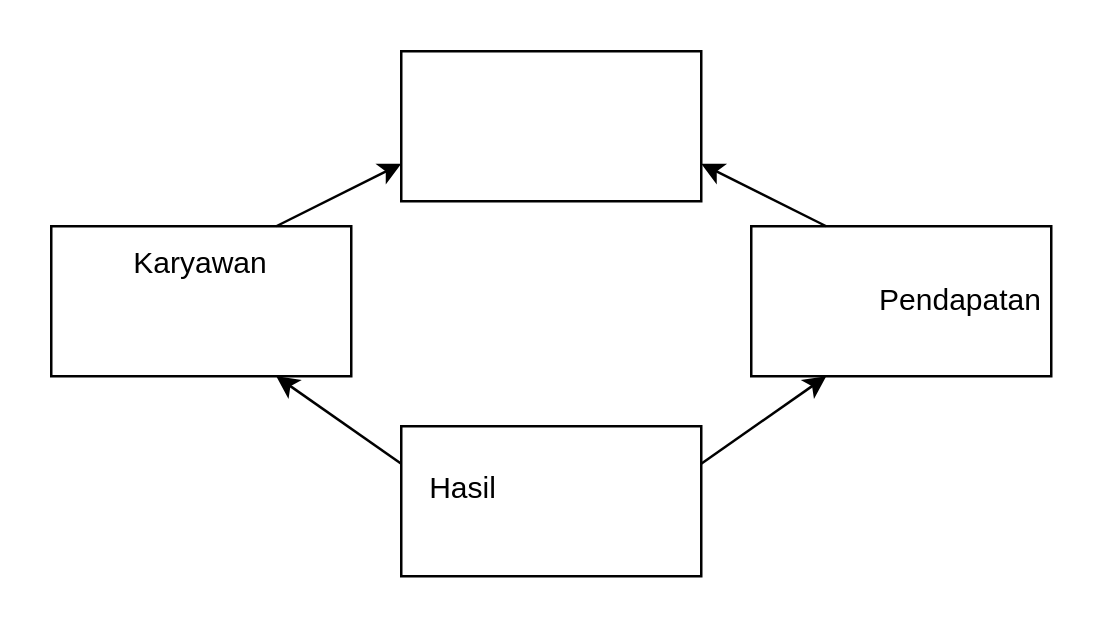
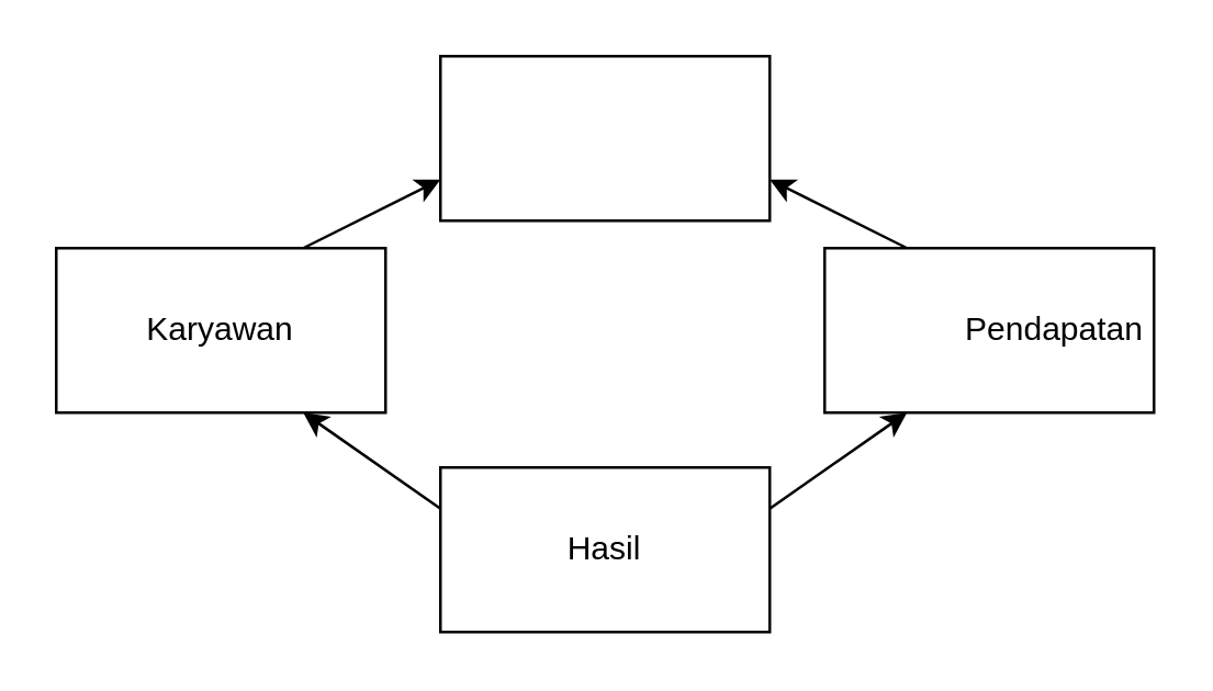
  <mxCell id="0" />
  <mxCell id="1" parent="0" />
  <mxCell id="2" value="" style="rounded=0;whiteSpace=wrap;html=1;" vertex="1" parent="1"><mxGeometry x="160" y="20" width="120" height="60" as="geometry" /></mxCell>
  <mxCell id="3" value="" style="rounded=0;whiteSpace=wrap;html=1;" vertex="1" parent="1"><mxGeometry x="20" y="90" width="120" height="60" as="geometry" /></mxCell>
  <mxCell id="4" value="" style="rounded=0;whiteSpace=wrap;html=1;" vertex="1" parent="1"><mxGeometry x="300" y="90" width="120" height="60" as="geometry" /></mxCell>
  <mxCell id="5" value="" style="rounded=0;whiteSpace=wrap;html=1;" vertex="1" parent="1"><mxGeometry x="160" y="170" width="120" height="60" as="geometry" /></mxCell>
- <mxCell id="6" value="Karyawan" style="text;html=1;strokeColor=none;fillColor=none;align=center;verticalAlign=middle;whiteSpace=wrap;rounded=0;" vertex="1" parent="1"><mxGeometry x="60" y="95" width="40" height="20" as="geometry" /></mxCell>
+ <mxCell id="6" value="Karyawan" style="text;html=1;strokeColor=none;fillColor=none;align=center;verticalAlign=middle;whiteSpace=wrap;rounded=0;" vertex="1" parent="1"><mxGeometry x="60" y="110" width="40" height="20" as="geometry" /></mxCell>
  <mxCell id="7" value="Pendapatan" style="text;html=1;strokeColor=none;fillColor=none;align=center;verticalAlign=middle;whiteSpace=wrap;rounded=0;" vertex="1" parent="1"><mxGeometry x="364" y="110" width="40" height="20" as="geometry" /></mxCell>
- <mxCell id="8" value="Hasil" style="text;html=1;strokeColor=none;fillColor=none;align=center;verticalAlign=middle;whiteSpace=wrap;rounded=0;" vertex="1" parent="1"><mxGeometry x="165" y="185" width="40" height="20" as="geometry" /></mxCell>
+ <mxCell id="8" value="Hasil" style="text;html=1;strokeColor=none;fillColor=none;align=center;verticalAlign=middle;whiteSpace=wrap;rounded=0;" vertex="1" parent="1"><mxGeometry x="200" y="190" width="40" height="20" as="geometry" /></mxCell>
  <mxCell id="9" style="edgeStyle=orthogonalEdgeStyle;rounded=0;orthogonalLoop=1;jettySize=auto;html=1;exitX=0.5;exitY=1;exitDx=0;exitDy=0;" edge="1" parent="1" source="6" target="6"><mxGeometry relative="1" as="geometry" /></mxCell>
  <mxCell id="10" value="" style="endArrow=classic;html=1;entryX=0;entryY=0.75;entryDx=0;entryDy=0;exitX=0.75;exitY=0;exitDx=0;exitDy=0;" edge="1" parent="1" source="3" target="2"><mxGeometry width="50" height="50" relative="1" as="geometry"><mxPoint x="124" y="80" as="sourcePoint" /><mxPoint x="180" y="80" as="targetPoint" /></mxGeometry></mxCell>
  <mxCell id="11" value="" style="endArrow=classic;html=1;entryX=1;entryY=0.75;entryDx=0;entryDy=0;exitX=0.25;exitY=0;exitDx=0;exitDy=0;" edge="1" parent="1" source="4" target="2"><mxGeometry width="50" height="50" relative="1" as="geometry"><mxPoint x="310" y="80" as="sourcePoint" /><mxPoint x="360" y="50" as="targetPoint" /></mxGeometry></mxCell>
  <mxCell id="12" value="" style="endArrow=classic;html=1;entryX=0.75;entryY=1;entryDx=0;entryDy=0;exitX=0;exitY=0.25;exitDx=0;exitDy=0;" edge="1" parent="1" source="5" target="3"><mxGeometry width="50" height="50" relative="1" as="geometry"><mxPoint x="120" y="240" as="sourcePoint" /><mxPoint x="170" y="190" as="targetPoint" /></mxGeometry></mxCell>
  <mxCell id="13" value="" style="endArrow=classic;html=1;entryX=0.25;entryY=1;entryDx=0;entryDy=0;exitX=1;exitY=0.25;exitDx=0;exitDy=0;" edge="1" parent="1" source="5" target="4"><mxGeometry width="50" height="50" relative="1" as="geometry"><mxPoint x="310" y="220" as="sourcePoint" /><mxPoint x="360" y="170" as="targetPoint" /></mxGeometry></mxCell>
